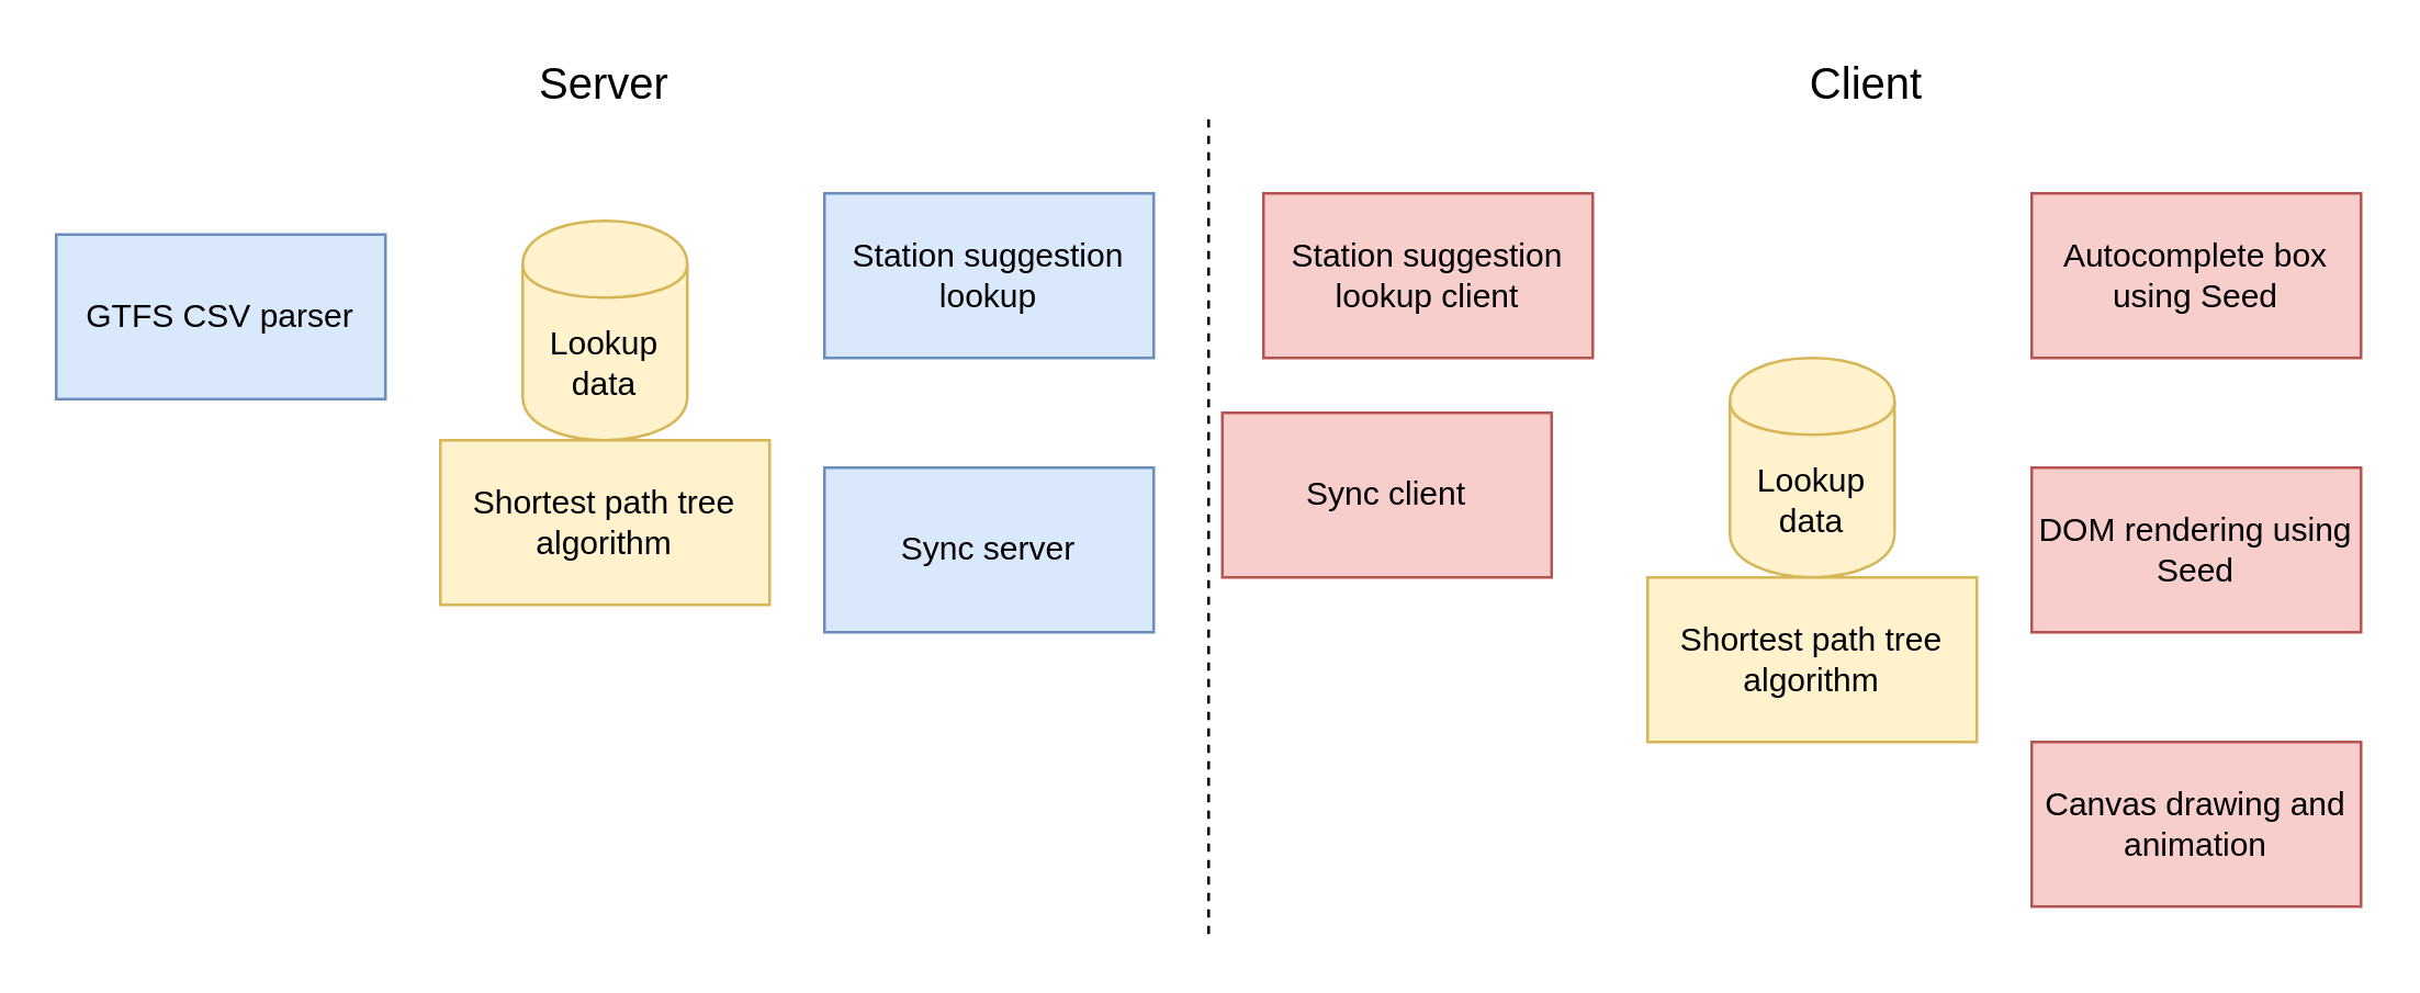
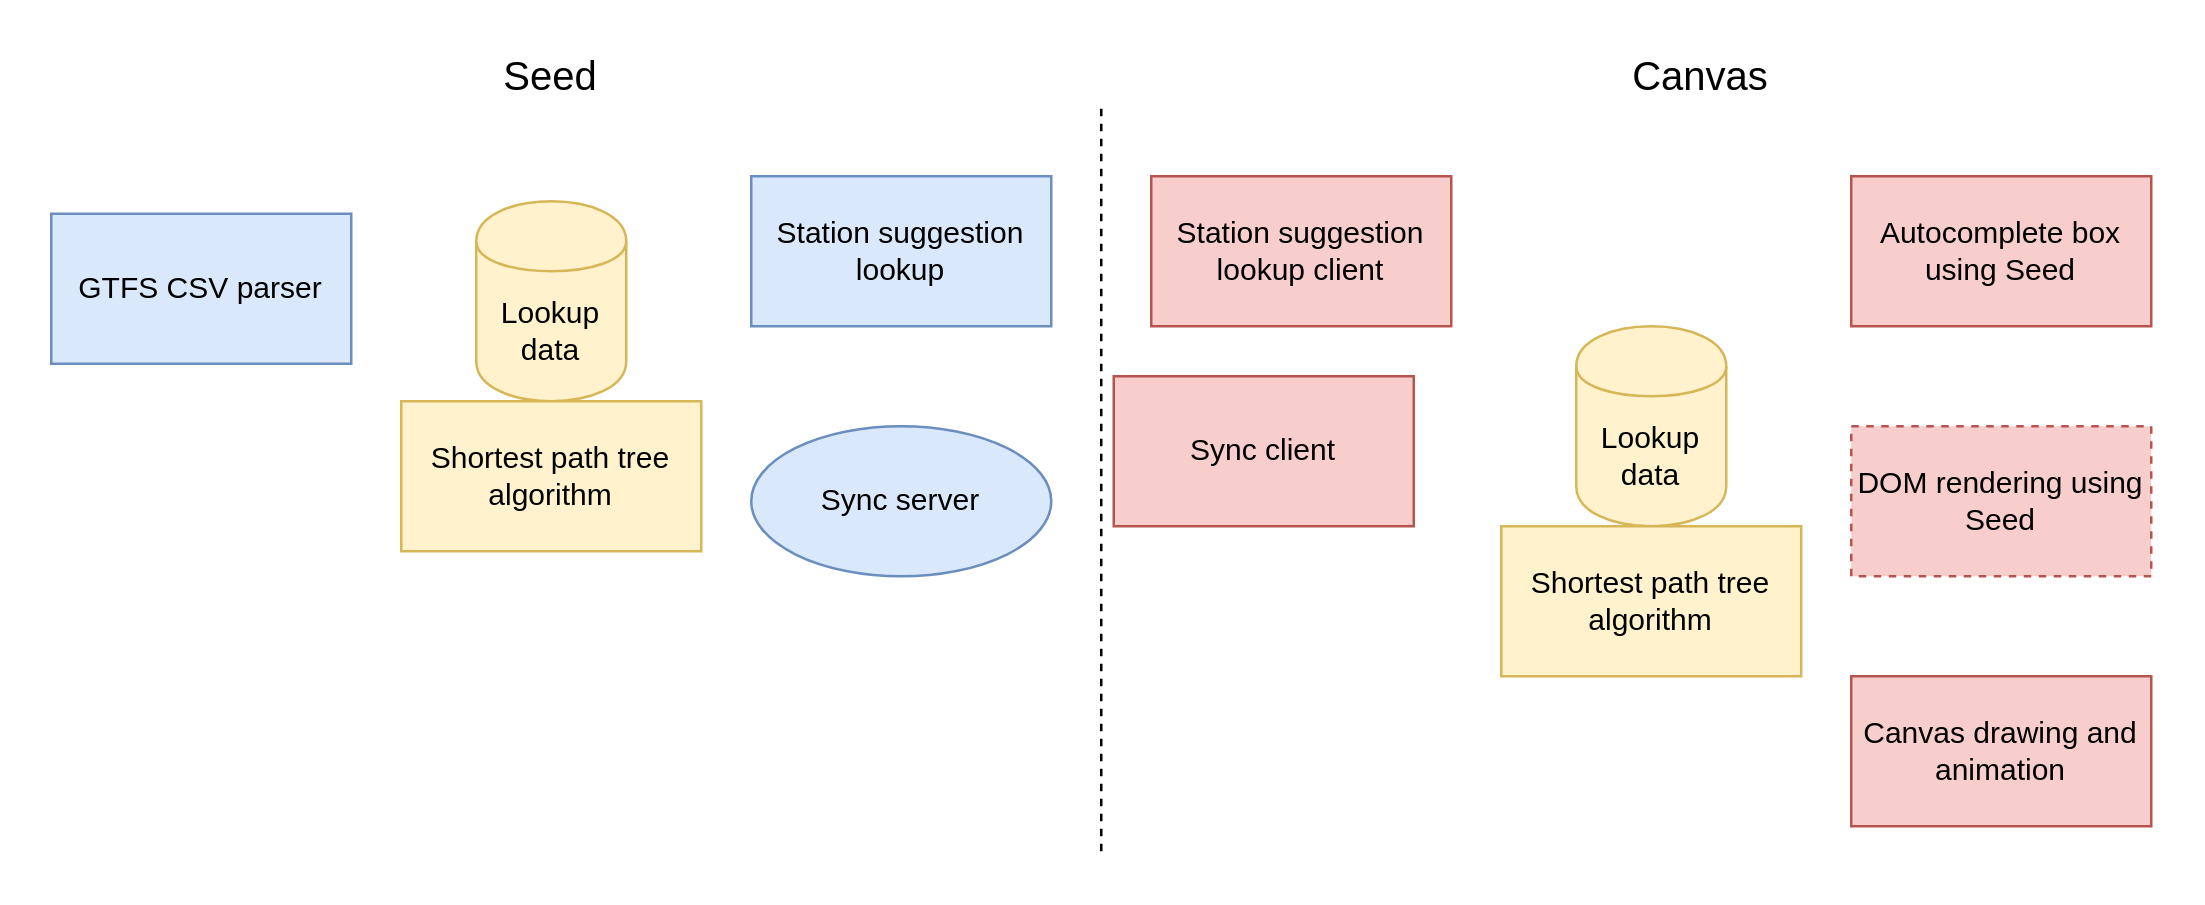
  <mxCell id="0" />
  <mxCell id="1" parent="0" />
  <mxCell id="2" value="GTFS CSV parser" style="rounded=0;whiteSpace=wrap;html=1;fillColor=#dae8fc;strokeColor=#6c8ebf;" vertex="1" parent="1"><mxGeometry x="20" y="85" width="120" height="60" as="geometry" /></mxCell>
  <mxCell id="3" value="Lookup data" style="shape=cylinder;whiteSpace=wrap;html=1;boundedLbl=1;backgroundOutline=1;fillColor=#fff2cc;strokeColor=#d6b656;" vertex="1" parent="1"><mxGeometry x="190" y="80" width="60" height="80" as="geometry" /></mxCell>
  <mxCell id="4" value="Shortest path tree algorithm" style="rounded=0;whiteSpace=wrap;html=1;fillColor=#fff2cc;strokeColor=#d6b656;" vertex="1" parent="1"><mxGeometry x="160" y="160" width="120" height="60" as="geometry" /></mxCell>
  <mxCell id="5" value="" style="endArrow=none;dashed=1;html=1;" edge="1" parent="1"><mxGeometry width="50" height="50" relative="1" as="geometry"><mxPoint x="440" y="340" as="sourcePoint" /><mxPoint x="440" y="40" as="targetPoint" /></mxGeometry></mxCell>
- <mxCell id="6" value="Server" style="text;html=1;align=center;verticalAlign=middle;whiteSpace=wrap;rounded=0;fontSize=16;" vertex="1" parent="1"><mxGeometry x="200" y="20" width="40" height="20" as="geometry" /></mxCell>
- <mxCell id="7" value="Client" style="text;html=1;strokeColor=none;fillColor=none;align=center;verticalAlign=middle;whiteSpace=wrap;rounded=0;fontSize=16;" vertex="1" parent="1"><mxGeometry x="660" y="20" width="40" height="20" as="geometry" /></mxCell>
+ <mxCell id="6" value="Seed" style="text;html=1;align=center;verticalAlign=middle;whiteSpace=wrap;rounded=0;fontSize=16;" vertex="1" parent="1"><mxGeometry x="200" y="20" width="40" height="20" as="geometry" /></mxCell>
+ <mxCell id="7" value="Canvas" style="text;html=1;strokeColor=none;fillColor=none;align=center;verticalAlign=middle;whiteSpace=wrap;rounded=0;fontSize=16;" vertex="1" parent="1"><mxGeometry x="660" y="20" width="40" height="20" as="geometry" /></mxCell>
  <mxCell id="8" value="Lookup data" style="shape=cylinder;whiteSpace=wrap;html=1;boundedLbl=1;backgroundOutline=1;fillColor=#fff2cc;strokeColor=#d6b656;" vertex="1" parent="1"><mxGeometry x="630" y="130" width="60" height="80" as="geometry" /></mxCell>
  <mxCell id="9" value="Shortest path tree algorithm" style="rounded=0;whiteSpace=wrap;html=1;fillColor=#fff2cc;strokeColor=#d6b656;" vertex="1" parent="1"><mxGeometry x="600" y="210" width="120" height="60" as="geometry" /></mxCell>
  <mxCell id="10" value="Station suggestion lookup" style="rounded=0;whiteSpace=wrap;html=1;fillColor=#dae8fc;strokeColor=#6c8ebf;" vertex="1" parent="1"><mxGeometry x="300" y="70" width="120" height="60" as="geometry" /></mxCell>
  <mxCell id="11" value="Autocomplete box using Seed" style="rounded=0;whiteSpace=wrap;html=1;fillColor=#f8cecc;strokeColor=#b85450;" vertex="1" parent="1"><mxGeometry x="740" y="70" width="120" height="60" as="geometry" /></mxCell>
  <mxCell id="12" value="Canvas drawing and animation" style="rounded=0;whiteSpace=wrap;html=1;fontSize=12;fillColor=#f8cecc;strokeColor=#b85450;" vertex="1" parent="1"><mxGeometry x="740" y="270" width="120" height="60" as="geometry" /></mxCell>
- <mxCell id="13" value="Sync server" style="rounded=0;whiteSpace=wrap;html=1;fontSize=12;fillColor=#dae8fc;strokeColor=#6c8ebf;" vertex="1" parent="1"><mxGeometry x="300" y="170" width="120" height="60" as="geometry" /></mxCell>
+ <mxCell id="13" value="Sync server" style="ellipse;whiteSpace=wrap;html=1;fontSize=12;fillColor=#dae8fc;strokeColor=#6c8ebf;" vertex="1" parent="1"><mxGeometry x="300" y="170" width="120" height="60" as="geometry" /></mxCell>
  <mxCell id="14" value="Sync client" style="rounded=0;whiteSpace=wrap;html=1;fontSize=12;fillColor=#f8cecc;strokeColor=#b85450;" vertex="1" parent="1"><mxGeometry x="445" y="150" width="120" height="60" as="geometry" /></mxCell>
- <mxCell id="15" value="DOM rendering using Seed" style="rounded=0;whiteSpace=wrap;html=1;fontSize=12;fillColor=#f8cecc;strokeColor=#b85450;" vertex="1" parent="1"><mxGeometry x="740" y="170" width="120" height="60" as="geometry" /></mxCell>
+ <mxCell id="15" value="DOM rendering using Seed" style="rounded=0;whiteSpace=wrap;html=1;fontSize=12;fillColor=#f8cecc;strokeColor=#b85450;dashed=1;" vertex="1" parent="1"><mxGeometry x="740" y="170" width="120" height="60" as="geometry" /></mxCell>
  <mxCell id="16" value="Station suggestion lookup client" style="rounded=0;whiteSpace=wrap;html=1;fontSize=12;fillColor=#f8cecc;strokeColor=#b85450;" vertex="1" parent="1"><mxGeometry x="460" y="70" width="120" height="60" as="geometry" /></mxCell>
